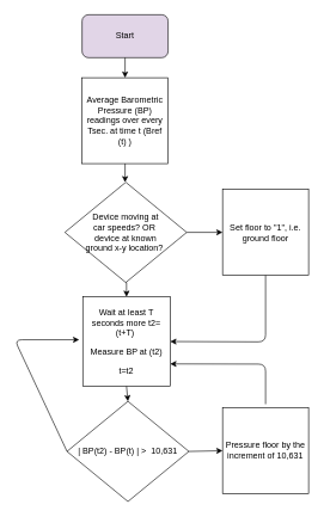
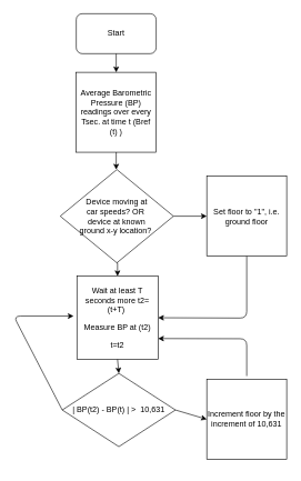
  <mxCell id="0" />
  <mxCell id="1" parent="0" />
  <mxCell id="2" value="" style="group" vertex="1" connectable="0" parent="1"><mxGeometry x="20" y="20" width="410" height="680" as="geometry" /></mxCell>
- <mxCell id="3" value="Start" style="rounded=1;whiteSpace=wrap;html=1;fillColor=#e1d5e7;" vertex="1" parent="2"><mxGeometry x="94" width="120" height="60" as="geometry" /></mxCell>
+ <mxCell id="3" value="Start" style="rounded=1;whiteSpace=wrap;html=1;" vertex="1" parent="2"><mxGeometry x="94" width="120" height="60" as="geometry" /></mxCell>
  <mxCell id="4" value="&lt;p align=&quot;center&quot;&gt;&lt;span&gt;Set floor to &quot;1&quot;, i.e. ground floor&lt;/span&gt;&lt;/p&gt;" style="whiteSpace=wrap;html=1;aspect=fixed;" vertex="1" parent="2"><mxGeometry x="290" y="244" width="120" height="120" as="geometry" /></mxCell>
  <mxCell id="5" style="edgeStyle=orthogonalEdgeStyle;rounded=0;orthogonalLoop=1;jettySize=auto;html=1;exitX=1;exitY=0.5;exitDx=0;exitDy=0;" edge="1" parent="2" source="6" target="4"><mxGeometry relative="1" as="geometry" /></mxCell>
  <mxCell id="6" value="Device moving at &lt;br&gt;car speeds? OR&amp;nbsp;&lt;br&gt;device at known &lt;br&gt;ground x-y location?&amp;nbsp;" style="rhombus;whiteSpace=wrap;html=1;" vertex="1" parent="2"><mxGeometry x="70" y="234" width="170" height="140" as="geometry" /></mxCell>
  <mxCell id="7" value="&lt;p align=&quot;center&quot;&gt;&lt;span&gt;Average Barometric Pressure (BP) readings over every Tsec. at time t (Bref (t) )&lt;/span&gt;&lt;/p&gt;" style="whiteSpace=wrap;html=1;aspect=fixed;" vertex="1" parent="2"><mxGeometry x="94" y="88" width="120" height="120" as="geometry" /></mxCell>
  <mxCell id="8" value="&lt;p align=&quot;center&quot;&gt;&lt;span&gt;Wait at least T seconds more t2=(t+T)&amp;nbsp;&lt;/span&gt;&lt;/p&gt;&lt;p align=&quot;center&quot;&gt;&lt;span&gt;Measure BP at (t2)&lt;/span&gt;&lt;/p&gt;&lt;p align=&quot;center&quot;&gt;&lt;span&gt;t=t2&lt;/span&gt;&lt;/p&gt;" style="whiteSpace=wrap;html=1;aspect=fixed;" vertex="1" parent="2"><mxGeometry x="95" y="394" width="122" height="125" as="geometry" /></mxCell>
- <mxCell id="9" value="| BP(t2) - BP(t) | &amp;gt;&amp;nbsp; 10,631" style="rhombus;whiteSpace=wrap;html=1;" vertex="1" parent="2"><mxGeometry x="73" y="540" width="170" height="140" as="geometry" /></mxCell>
- <mxCell id="10" value="&lt;p align=&quot;center&quot;&gt;&lt;span&gt;Pressure floor by the increment of 10,631&lt;/span&gt;&lt;/p&gt;" style="whiteSpace=wrap;html=1;aspect=fixed;" vertex="1" parent="2"><mxGeometry x="290" y="549" width="120" height="120" as="geometry" /></mxCell>
+ <mxCell id="9" value="| BP(t2) - BP(t) | &amp;gt;&amp;nbsp; 10,631" style="rhombus;whiteSpace=wrap;html=1;" vertex="1" parent="2"><mxGeometry x="73" y="540" width="170" height="110" as="geometry" /></mxCell>
+ <mxCell id="10" value="&lt;p align=&quot;center&quot;&gt;&lt;span&gt;Increment floor by the increment of 10,631&lt;/span&gt;&lt;/p&gt;" style="whiteSpace=wrap;html=1;aspect=fixed;" vertex="1" parent="2"><mxGeometry x="290" y="549" width="120" height="120" as="geometry" /></mxCell>
  <mxCell id="11" value="" style="endArrow=classic;html=1;exitX=0.5;exitY=1;exitDx=0;exitDy=0;entryX=0.5;entryY=0;entryDx=0;entryDy=0;" edge="1" parent="2" source="8" target="9"><mxGeometry width="50" height="50" relative="1" as="geometry"><mxPoint x="70" y="754" as="sourcePoint" /><mxPoint x="120" y="704" as="targetPoint" /></mxGeometry></mxCell>
  <mxCell id="12" value="" style="endArrow=classic;html=1;exitX=1;exitY=0.5;exitDx=0;exitDy=0;entryX=0;entryY=0.5;entryDx=0;entryDy=0;" edge="1" parent="2" source="9" target="10"><mxGeometry width="50" height="50" relative="1" as="geometry"><mxPoint x="60" y="834" as="sourcePoint" /><mxPoint x="110" y="784" as="targetPoint" /></mxGeometry></mxCell>
  <mxCell id="13" value="" style="endArrow=classic;html=1;exitX=0.5;exitY=1;exitDx=0;exitDy=0;entryX=1;entryY=0.5;entryDx=0;entryDy=0;" edge="1" parent="2" source="4" target="8"><mxGeometry width="50" height="50" relative="1" as="geometry"><mxPoint x="340" y="494" as="sourcePoint" /><mxPoint x="390" y="444" as="targetPoint" /><Array as="points"><mxPoint x="350" y="457" /></Array></mxGeometry></mxCell>
  <mxCell id="14" value="" style="endArrow=classic;html=1;entryX=1;entryY=0.75;entryDx=0;entryDy=0;" edge="1" parent="2" target="8"><mxGeometry width="50" height="50" relative="1" as="geometry"><mxPoint x="350" y="544" as="sourcePoint" /><mxPoint x="390" y="534" as="targetPoint" /><Array as="points"><mxPoint x="350" y="488" /></Array></mxGeometry></mxCell>
  <mxCell id="15" value="" style="endArrow=classic;html=1;exitX=0;exitY=0.5;exitDx=0;exitDy=0;" edge="1" parent="2" source="9"><mxGeometry width="50" height="50" relative="1" as="geometry"><mxPoint x="70" y="754" as="sourcePoint" /><mxPoint x="90" y="454" as="targetPoint" /><Array as="points"><mxPoint y="454" /></Array></mxGeometry></mxCell>
  <mxCell id="16" value="" style="endArrow=classic;html=1;exitX=0.5;exitY=1;exitDx=0;exitDy=0;" edge="1" parent="2" source="7"><mxGeometry width="50" height="50" relative="1" as="geometry"><mxPoint x="-10" y="754" as="sourcePoint" /><mxPoint x="154" y="234" as="targetPoint" /></mxGeometry></mxCell>
  <mxCell id="17" style="edgeStyle=orthogonalEdgeStyle;rounded=0;orthogonalLoop=1;jettySize=auto;html=1;exitX=0.5;exitY=1;exitDx=0;exitDy=0;entryX=0.5;entryY=0;entryDx=0;entryDy=0;" edge="1" parent="2" source="6" target="8"><mxGeometry relative="1" as="geometry" /></mxCell>
  <mxCell id="18" value="" style="endArrow=classic;html=1;exitX=0.5;exitY=1;exitDx=0;exitDy=0;entryX=0.5;entryY=0;entryDx=0;entryDy=0;" edge="1" parent="2" source="3" target="7"><mxGeometry width="50" height="50" relative="1" as="geometry"><mxPoint x="160" y="64" as="sourcePoint" /><mxPoint x="80" y="204" as="targetPoint" /></mxGeometry></mxCell>
